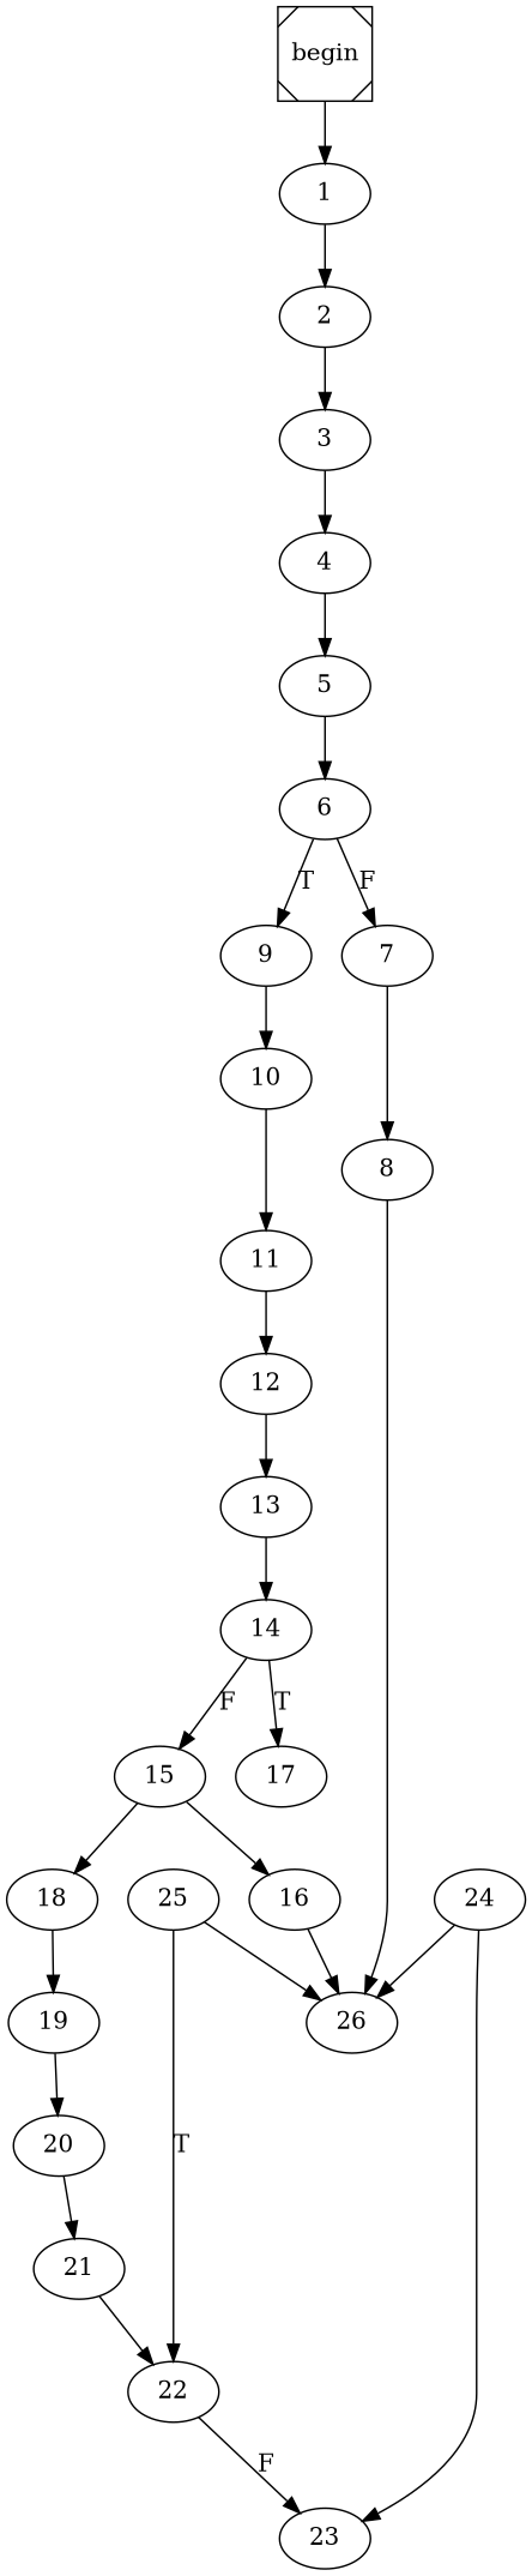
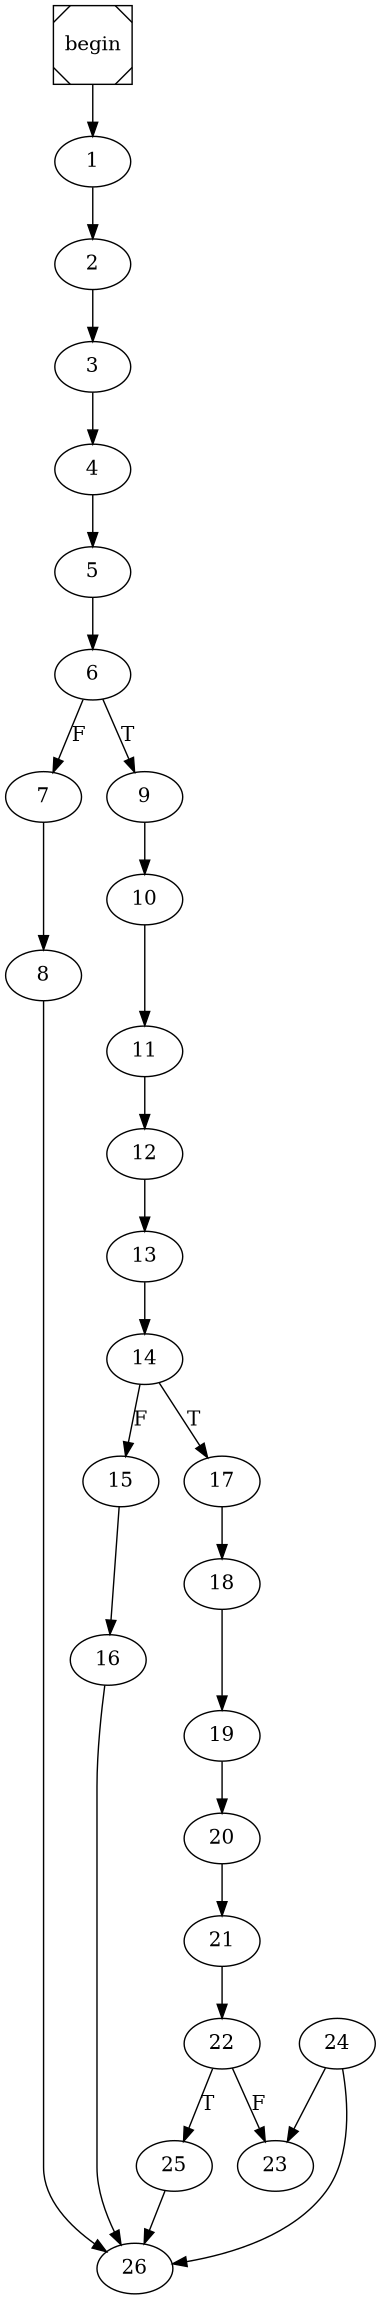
  digraph {
    begin [shape=Msquare]
    1
    2
    3
    4
    5
    6
    9
    7
    10
    8
    11
    26
    12
    13
    14
    17
    15
    18
    16
    19
    20
    21
    22
    25
    23
    24
    begin -> 1
    1 -> 2
    2 -> 3
    3 -> 4
    4 -> 5
    5 -> 6
    6 -> 9 [label=T]
    6 -> 7 [label=F]
    9 -> 10
    7 -> 8
    10 -> 11
    8 -> 26
    11 -> 12
    12 -> 13
    13 -> 14
    14 -> 17 [label=T]
    14 -> 15 [label=F]
-   15 -> 18
+   17 -> 18
    15 -> 16
    18 -> 19
    16 -> 26
    19 -> 20
    20 -> 21
    21 -> 22
-   25 -> 22 [label=T]
+   22 -> 25 [label=T]
    22 -> 23 [label=F]
    25 -> 26
    24 -> 26
    24 -> 23
  }
